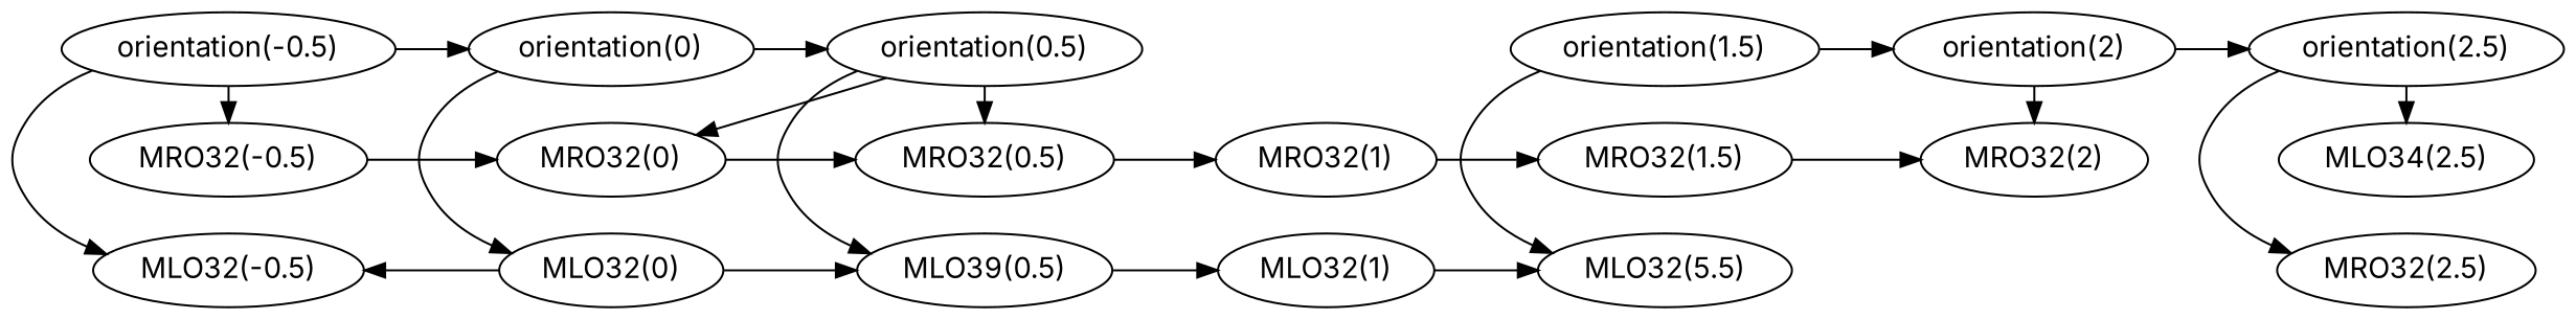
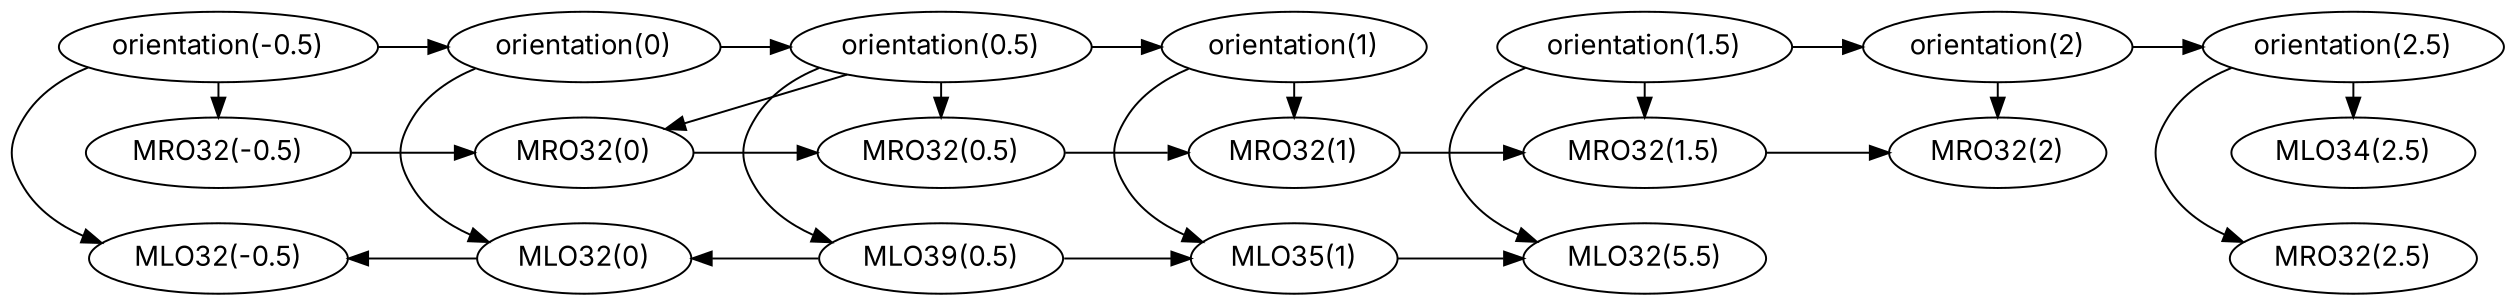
  digraph {
    fontname=Inter
    rankdir=LR
    node [fontname=Inter]
    edge [fontname=Inter]
    n1 [label="MLO32(-0.5)"]
    n2 [label="MRO32(-0.5)"]
    n3 [label="orientation(-0.5)"]
    n4 [label="MLO32(0)"]
    n5 [label="MRO32(0)"]
    n6 [label="orientation(0)"]
    n7 [label="MLO39(0.5)"]
    n8 [label="MRO32(0.5)"]
    n9 [label="orientation(0.5)"]
-   n10 [label="MLO32(1)"]
+   n10 [label="MLO35(1)"]
    n11 [label="MRO32(1)"]
+   n12 [label="orientation(1)"]
    n13 [label="MLO32(5.5)"]
    n14 [label="MRO32(1.5)"]
    n15 [label="orientation(1.5)"]
    n16 [label="MRO32(2)"]
    n17 [label="orientation(2)"]
    n18 [label="MLO34(2.5)"]
    n19 [label="MRO32(2.5)"]
    n20 [label="orientation(2.5)"]
    subgraph sub_1 {
      rank=same
      n1
      n2
      n3
    }
    subgraph sub_2 {
      rank=same
      n4
      n5
      n6
    }
    subgraph sub_3 {
      rank=same
      n7
      n8
      n9
    }
    subgraph sub_4 {
      rank=same
      n10
      n11
+     n12
    }
    subgraph sub_5 {
      rank=same
      n13
      n14
      n15
    }
    subgraph sub_6 {
      rank=same
      n16
      n17
    }
    subgraph sub_7 {
      rank=same
      n18
      n19
      n20
    }
    n2 -> n5
    n3 -> n1
    n3 -> n2
    n3 -> n6
    n4 -> n1
-   n4 -> n7
+   n7 -> n4
    n5 -> n8
    n6 -> n4
    n6 -> n9
    n7 -> n10
    n8 -> n11
    n9 -> n5
    n9 -> n7
    n9 -> n8
+   n9 -> n12
    n10 -> n13
    n11 -> n14
+   n12 -> n10
+   n12 -> n11
    n14 -> n16
    n15 -> n13
+   n15 -> n14
    n15 -> n17
    n17 -> n16
    n17 -> n20
    n20 -> n18
    n20 -> n19
  }
